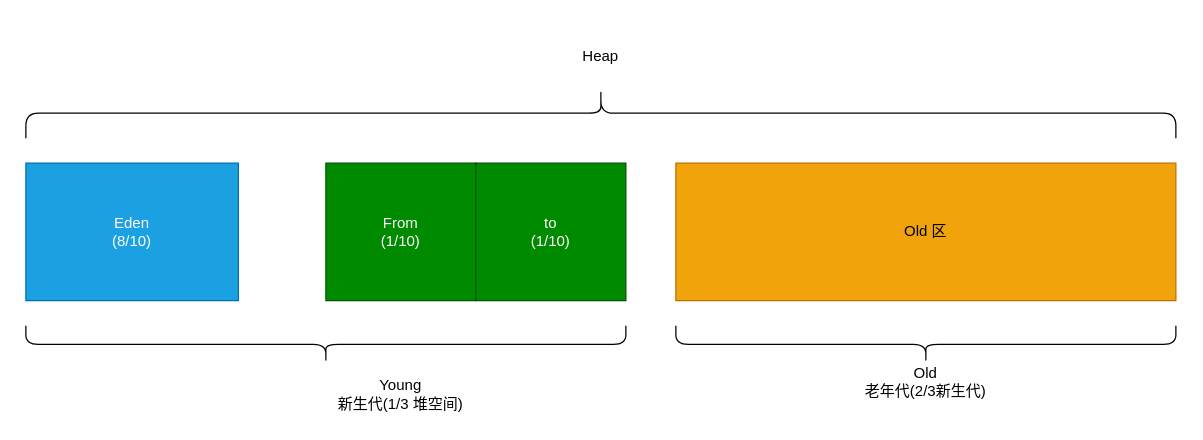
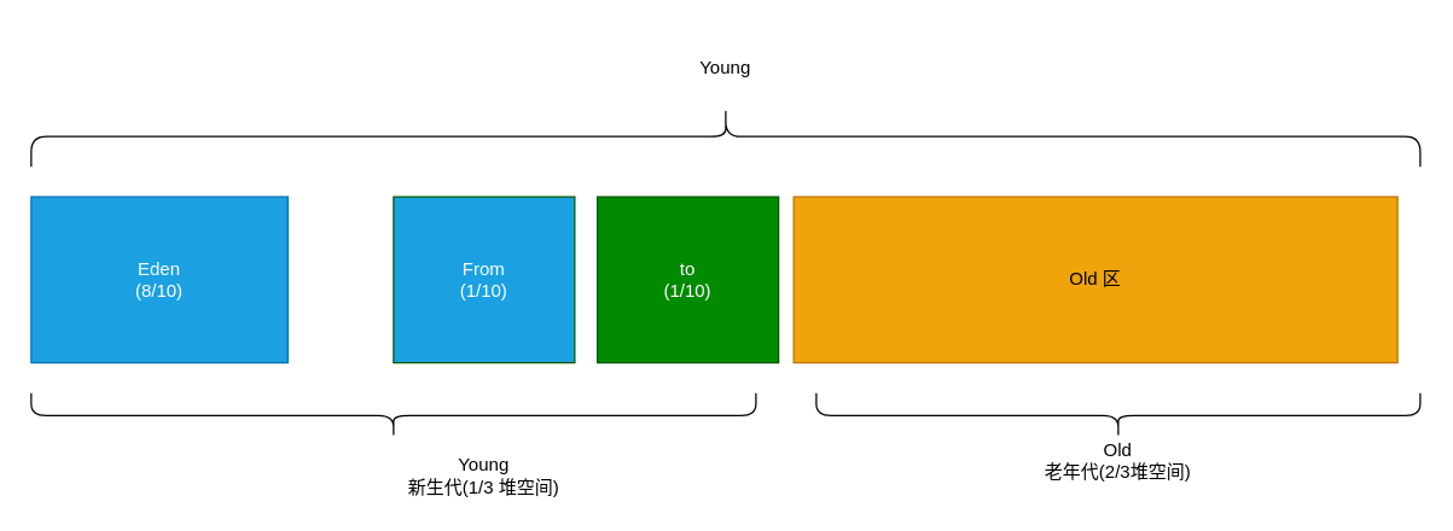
  <mxCell id="0" />
  <mxCell id="1" parent="0" />
  <mxCell id="2" value="Eden&lt;br&gt;(8/10)" style="rounded=0;whiteSpace=wrap;html=1;fillColor=#1ba1e2;fontColor=#ffffff;strokeColor=#006EAF;" vertex="1" parent="1"><mxGeometry x="20" y="130" width="170" height="110" as="geometry" /></mxCell>
- <mxCell id="3" value="From&lt;br&gt;(1/10)" style="rounded=0;whiteSpace=wrap;html=1;fillColor=#008a00;fontColor=#ffffff;strokeColor=#005700;" vertex="1" parent="1"><mxGeometry x="260" y="130" width="120" height="110" as="geometry" /></mxCell>
- <mxCell id="4" value="to&lt;br&gt;(1/10)" style="rounded=0;whiteSpace=wrap;html=1;fillColor=#008a00;fontColor=#ffffff;strokeColor=#005700;" vertex="1" parent="1"><mxGeometry x="380" y="130" width="120" height="110" as="geometry" /></mxCell>
- <mxCell id="5" value="Old 区" style="rounded=0;whiteSpace=wrap;html=1;fillColor=#f0a30a;fontColor=#000000;strokeColor=#BD7000;" vertex="1" parent="1"><mxGeometry x="540" y="130" width="400" height="110" as="geometry" /></mxCell>
+ <mxCell id="3" value="From&lt;br&gt;(1/10)" style="rounded=0;whiteSpace=wrap;html=1;fillColor=#1ba1e2;fontColor=#ffffff;strokeColor=#005700;" vertex="1" parent="1"><mxGeometry x="260" y="130" width="120" height="110" as="geometry" /></mxCell>
+ <mxCell id="4" value="to&lt;br&gt;(1/10)" style="rounded=0;whiteSpace=wrap;html=1;fillColor=#008a00;fontColor=#ffffff;strokeColor=#005700;" vertex="1" parent="1"><mxGeometry x="395" y="130" width="120" height="110" as="geometry" /></mxCell>
+ <mxCell id="5" value="Old 区" style="rounded=0;whiteSpace=wrap;html=1;fillColor=#f0a30a;fontColor=#000000;strokeColor=#BD7000;" vertex="1" parent="1"><mxGeometry x="525" y="130" width="400" height="110" as="geometry" /></mxCell>
  <mxCell id="6" value="" style="shape=curlyBracket;whiteSpace=wrap;html=1;rounded=1;direction=south;" vertex="1" parent="1"><mxGeometry x="20" y="70" width="920" height="40" as="geometry" /></mxCell>
- <mxCell id="7" value="Heap" style="text;html=1;strokeColor=none;fillColor=none;align=center;verticalAlign=middle;whiteSpace=wrap;rounded=0;" vertex="1" parent="1"><mxGeometry x="435" y="20" width="90" height="50" as="geometry" /></mxCell>
+ <mxCell id="7" value="Young" style="text;html=1;strokeColor=none;fillColor=none;align=center;verticalAlign=middle;whiteSpace=wrap;rounded=0;" vertex="1" parent="1"><mxGeometry x="435" y="20" width="90" height="50" as="geometry" /></mxCell>
  <mxCell id="8" value="" style="shape=curlyBracket;whiteSpace=wrap;html=1;rounded=1;direction=north;" vertex="1" parent="1"><mxGeometry x="20" y="260" width="480" height="30" as="geometry" /></mxCell>
  <mxCell id="9" value="Young&lt;br&gt;新生代(1/3 堆空间)" style="text;html=1;strokeColor=none;fillColor=none;align=center;verticalAlign=middle;whiteSpace=wrap;rounded=0;" vertex="1" parent="1"><mxGeometry x="220" y="300" width="200" height="30" as="geometry" /></mxCell>
  <mxCell id="10" value="" style="shape=curlyBracket;whiteSpace=wrap;html=1;rounded=1;direction=north;" vertex="1" parent="1"><mxGeometry x="540" y="260" width="400" height="30" as="geometry" /></mxCell>
- <mxCell id="11" value="Old&lt;br&gt;老年代(2/3新生代)" style="text;html=1;strokeColor=none;fillColor=none;align=center;verticalAlign=middle;whiteSpace=wrap;rounded=0;" vertex="1" parent="1"><mxGeometry x="640" y="290" width="200" height="30" as="geometry" /></mxCell>
+ <mxCell id="11" value="Old&lt;br&gt;老年代(2/3堆空间)" style="text;html=1;strokeColor=none;fillColor=none;align=center;verticalAlign=middle;whiteSpace=wrap;rounded=0;" vertex="1" parent="1"><mxGeometry x="640" y="290" width="200" height="30" as="geometry" /></mxCell>
